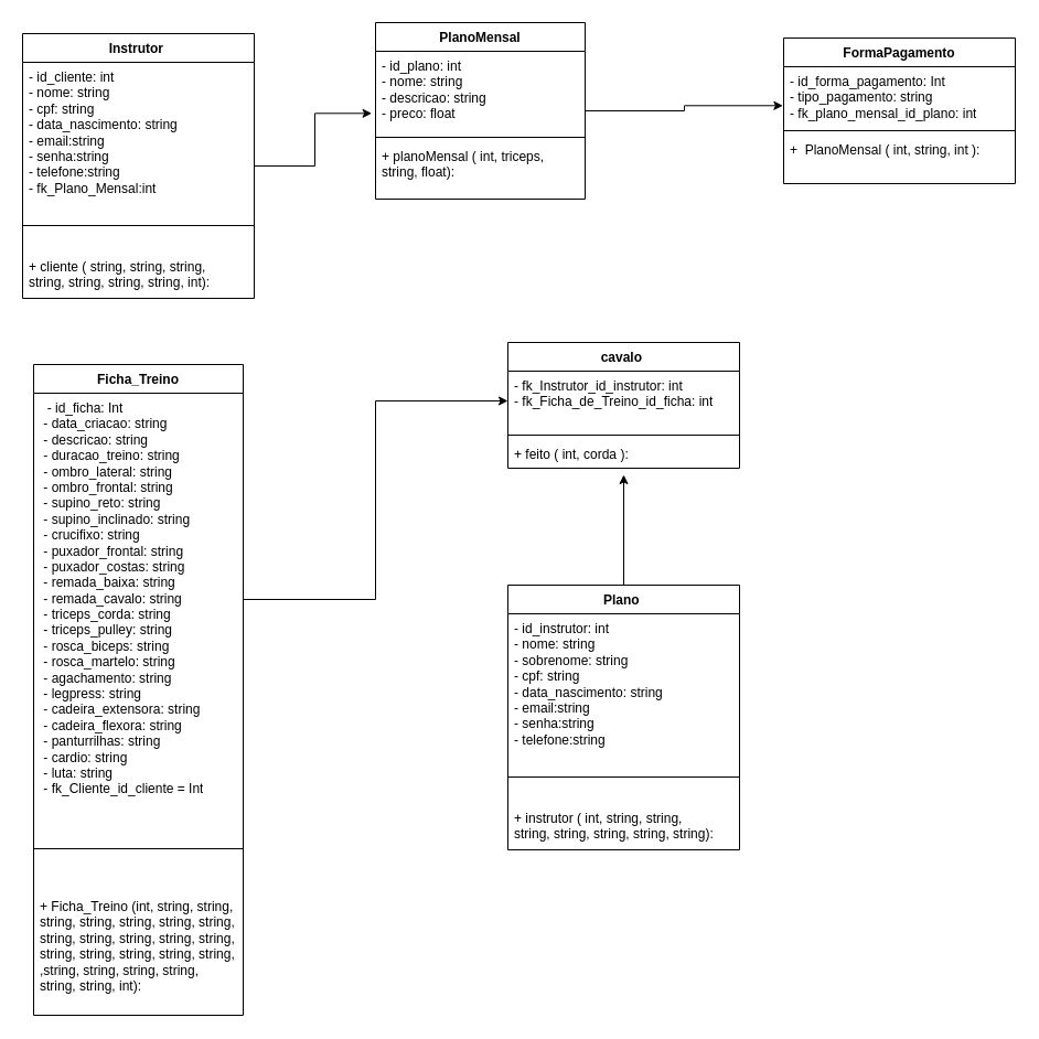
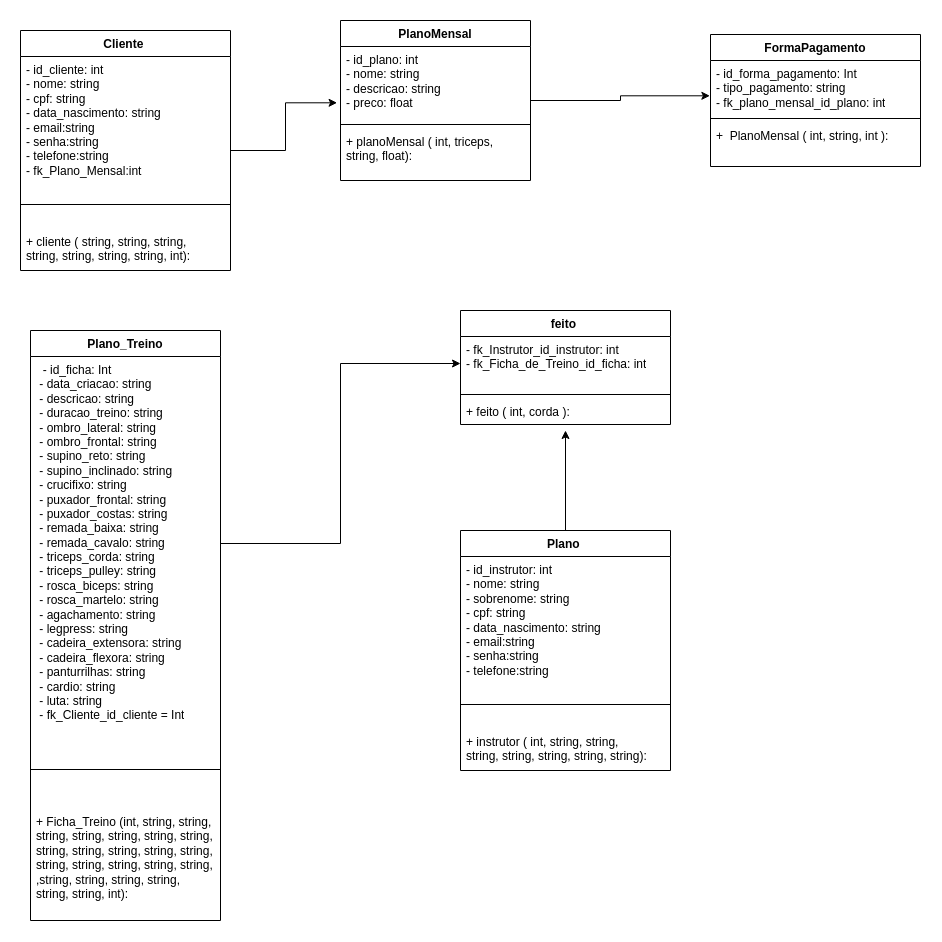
  <mxCell id="0" />
  <mxCell id="1" parent="0" />
  <mxCell id="2" value="" style="edgeStyle=orthogonalEdgeStyle;rounded=0;orthogonalLoop=1;jettySize=auto;html=1;entryX=-0.018;entryY=0.761;entryDx=0;entryDy=0;entryPerimeter=0;" edge="1" parent="1" source="3" target="12"><mxGeometry relative="1" as="geometry" /></mxCell>
- <mxCell id="3" value="Instrutor&amp;nbsp;" style="swimlane;fontStyle=1;align=center;verticalAlign=top;childLayout=stackLayout;horizontal=1;startSize=26;horizontalStack=0;resizeParent=1;resizeParentMax=0;resizeLast=0;collapsible=1;marginBottom=0;whiteSpace=wrap;html=1;" vertex="1" parent="1"><mxGeometry x="20" y="30" width="210" height="240" as="geometry" /></mxCell>
+ <mxCell id="3" value="Cliente&amp;nbsp;" style="swimlane;fontStyle=1;align=center;verticalAlign=top;childLayout=stackLayout;horizontal=1;startSize=26;horizontalStack=0;resizeParent=1;resizeParentMax=0;resizeLast=0;collapsible=1;marginBottom=0;whiteSpace=wrap;html=1;" vertex="1" parent="1"><mxGeometry x="20" y="30" width="210" height="240" as="geometry" /></mxCell>
  <mxCell id="4" value="- id_cliente: int&lt;br&gt;- nome: string&lt;br&gt;- cpf: string&lt;br&gt;- data_nascimento: string&lt;br&gt;- email:string&lt;br&gt;- senha:string&lt;br&gt;- telefone:string&lt;br&gt;- fk_Plano_Mensal:int&amp;nbsp;" style="text;strokeColor=none;fillColor=none;align=left;verticalAlign=top;spacingLeft=4;spacingRight=4;overflow=hidden;rotatable=0;points=[[0,0.5],[1,0.5]];portConstraint=eastwest;whiteSpace=wrap;html=1;" vertex="1" parent="3"><mxGeometry y="26" width="210" height="124" as="geometry" /></mxCell>
  <mxCell id="5" value="" style="line;strokeWidth=1;fillColor=none;align=left;verticalAlign=middle;spacingTop=-1;spacingLeft=3;spacingRight=3;rotatable=0;labelPosition=right;points=[];portConstraint=eastwest;strokeColor=inherit;" vertex="1" parent="3"><mxGeometry y="150" width="210" height="48" as="geometry" /></mxCell>
  <mxCell id="6" value="+ cliente ( string, string, string, string,&amp;nbsp;string, string, string, int):" style="text;strokeColor=none;fillColor=none;align=left;verticalAlign=top;spacingLeft=4;spacingRight=4;overflow=hidden;rotatable=0;points=[[0,0.5],[1,0.5]];portConstraint=eastwest;whiteSpace=wrap;html=1;" vertex="1" parent="3"><mxGeometry y="198" width="210" height="42" as="geometry" /></mxCell>
- <mxCell id="7" value="cavalo&amp;nbsp;" style="swimlane;fontStyle=1;align=center;verticalAlign=top;childLayout=stackLayout;horizontal=1;startSize=26;horizontalStack=0;resizeParent=1;resizeParentMax=0;resizeLast=0;collapsible=1;marginBottom=0;whiteSpace=wrap;html=1;" vertex="1" parent="1"><mxGeometry x="460" y="310" width="210" height="114" as="geometry" /></mxCell>
+ <mxCell id="7" value="feito&amp;nbsp;" style="swimlane;fontStyle=1;align=center;verticalAlign=top;childLayout=stackLayout;horizontal=1;startSize=26;horizontalStack=0;resizeParent=1;resizeParentMax=0;resizeLast=0;collapsible=1;marginBottom=0;whiteSpace=wrap;html=1;" vertex="1" parent="1"><mxGeometry x="460" y="310" width="210" height="114" as="geometry" /></mxCell>
  <mxCell id="8" value="&lt;div&gt;- fk_Instrutor_id_instrutor: int&lt;/div&gt;&lt;div&gt;- fk_Ficha_de_Treino_id_ficha: int&lt;/div&gt;" style="text;strokeColor=none;fillColor=none;align=left;verticalAlign=top;spacingLeft=4;spacingRight=4;overflow=hidden;rotatable=0;points=[[0,0.5],[1,0.5]];portConstraint=eastwest;whiteSpace=wrap;html=1;" vertex="1" parent="7"><mxGeometry y="26" width="210" height="54" as="geometry" /></mxCell>
  <mxCell id="9" value="" style="line;strokeWidth=1;fillColor=none;align=left;verticalAlign=middle;spacingTop=-1;spacingLeft=3;spacingRight=3;rotatable=0;labelPosition=right;points=[];portConstraint=eastwest;strokeColor=inherit;" vertex="1" parent="7"><mxGeometry y="80" width="210" height="8" as="geometry" /></mxCell>
  <mxCell id="10" value="+ feito&amp;nbsp;( int, corda ):" style="text;strokeColor=none;fillColor=none;align=left;verticalAlign=top;spacingLeft=4;spacingRight=4;overflow=hidden;rotatable=0;points=[[0,0.5],[1,0.5]];portConstraint=eastwest;whiteSpace=wrap;html=1;" vertex="1" parent="7"><mxGeometry y="88" width="210" height="26" as="geometry" /></mxCell>
  <mxCell id="11" value="PlanoMensal" style="swimlane;fontStyle=1;align=center;verticalAlign=top;childLayout=stackLayout;horizontal=1;startSize=26;horizontalStack=0;resizeParent=1;resizeParentMax=0;resizeLast=0;collapsible=1;marginBottom=0;whiteSpace=wrap;html=1;" vertex="1" parent="1"><mxGeometry x="340" y="20" width="190" height="160" as="geometry" /></mxCell>
  <mxCell id="12" value="- id_plano: int&lt;br&gt;- nome: string&lt;br&gt;- descricao: string&lt;br&gt;- preco: float" style="text;strokeColor=none;fillColor=none;align=left;verticalAlign=top;spacingLeft=4;spacingRight=4;overflow=hidden;rotatable=0;points=[[0,0.5],[1,0.5]];portConstraint=eastwest;whiteSpace=wrap;html=1;" vertex="1" parent="11"><mxGeometry y="26" width="190" height="74" as="geometry" /></mxCell>
  <mxCell id="13" value="" style="line;strokeWidth=1;fillColor=none;align=left;verticalAlign=middle;spacingTop=-1;spacingLeft=3;spacingRight=3;rotatable=0;labelPosition=right;points=[];portConstraint=eastwest;strokeColor=inherit;" vertex="1" parent="11"><mxGeometry y="100" width="190" height="8" as="geometry" /></mxCell>
  <mxCell id="14" value="+ planoMensal ( int, triceps, string, float):" style="text;strokeColor=none;fillColor=none;align=left;verticalAlign=top;spacingLeft=4;spacingRight=4;overflow=hidden;rotatable=0;points=[[0,0.5],[1,0.5]];portConstraint=eastwest;whiteSpace=wrap;html=1;" vertex="1" parent="11"><mxGeometry y="108" width="190" height="52" as="geometry" /></mxCell>
  <mxCell id="15" style="edgeStyle=orthogonalEdgeStyle;rounded=0;orthogonalLoop=1;jettySize=auto;html=1;" edge="1" parent="1" source="16"><mxGeometry relative="1" as="geometry"><mxPoint x="565" y="430" as="targetPoint" /></mxGeometry></mxCell>
  <mxCell id="16" value="Plano&amp;nbsp;" style="swimlane;fontStyle=1;align=center;verticalAlign=top;childLayout=stackLayout;horizontal=1;startSize=26;horizontalStack=0;resizeParent=1;resizeParentMax=0;resizeLast=0;collapsible=1;marginBottom=0;whiteSpace=wrap;html=1;" vertex="1" parent="1"><mxGeometry x="460" y="530" width="210" height="240" as="geometry" /></mxCell>
  <mxCell id="17" value="- id_instrutor: int&lt;br&gt;- nome: string&lt;br&gt;- sobrenome: string&lt;br&gt;- cpf: string&lt;br&gt;- data_nascimento: string&lt;br&gt;- email:string&lt;br&gt;- senha:string&lt;br&gt;- telefone:string&lt;br&gt;-&amp;nbsp;&amp;nbsp;" style="text;strokeColor=none;fillColor=none;align=left;verticalAlign=top;spacingLeft=4;spacingRight=4;overflow=hidden;rotatable=0;points=[[0,0.5],[1,0.5]];portConstraint=eastwest;whiteSpace=wrap;html=1;" vertex="1" parent="16"><mxGeometry y="26" width="210" height="124" as="geometry" /></mxCell>
  <mxCell id="18" value="" style="line;strokeWidth=1;fillColor=none;align=left;verticalAlign=middle;spacingTop=-1;spacingLeft=3;spacingRight=3;rotatable=0;labelPosition=right;points=[];portConstraint=eastwest;strokeColor=inherit;" vertex="1" parent="16"><mxGeometry y="150" width="210" height="48" as="geometry" /></mxCell>
  <mxCell id="19" value="+ instrutor ( int, string, string, string,&amp;nbsp;string, string, string, string):" style="text;strokeColor=none;fillColor=none;align=left;verticalAlign=top;spacingLeft=4;spacingRight=4;overflow=hidden;rotatable=0;points=[[0,0.5],[1,0.5]];portConstraint=eastwest;whiteSpace=wrap;html=1;" vertex="1" parent="16"><mxGeometry y="198" width="210" height="42" as="geometry" /></mxCell>
- <mxCell id="20" value="Ficha_Treino" style="swimlane;fontStyle=1;align=center;verticalAlign=top;childLayout=stackLayout;horizontal=1;startSize=26;horizontalStack=0;resizeParent=1;resizeParentMax=0;resizeLast=0;collapsible=1;marginBottom=0;whiteSpace=wrap;html=1;" vertex="1" parent="1"><mxGeometry x="30" y="330" width="190" height="590" as="geometry" /></mxCell>
+ <mxCell id="20" value="Plano_Treino" style="swimlane;fontStyle=1;align=center;verticalAlign=top;childLayout=stackLayout;horizontal=1;startSize=26;horizontalStack=0;resizeParent=1;resizeParentMax=0;resizeLast=0;collapsible=1;marginBottom=0;whiteSpace=wrap;html=1;" vertex="1" parent="1"><mxGeometry x="30" y="330" width="190" height="590" as="geometry" /></mxCell>
  <mxCell id="21" value="&lt;div&gt;&amp;nbsp;&amp;nbsp;- id_ficha: Int&lt;/div&gt;&lt;div&gt;&amp;nbsp;- data_criacao: string&lt;/div&gt;&lt;div&gt;&amp;nbsp;- descricao: string&lt;/div&gt;&lt;div&gt;&amp;nbsp;- duracao_treino: string&lt;/div&gt;&lt;div&gt;&amp;nbsp;- ombro_lateral: string&lt;/div&gt;&lt;div&gt;&amp;nbsp;- ombro_frontal: string&lt;/div&gt;&lt;div&gt;&amp;nbsp;- supino_reto: string&lt;/div&gt;&lt;div&gt;&amp;nbsp;- supino_inclinado: string&lt;/div&gt;&lt;div&gt;&amp;nbsp;- crucifixo: string&lt;/div&gt;&lt;div&gt;&amp;nbsp;- puxador_frontal: string&lt;/div&gt;&lt;div&gt;&amp;nbsp;- puxador_costas: string&lt;/div&gt;&lt;div&gt;&amp;nbsp;- remada_baixa: string&lt;/div&gt;&lt;div&gt;&amp;nbsp;- remada_cavalo: string&lt;/div&gt;&lt;div&gt;&amp;nbsp;- triceps_corda: string&lt;/div&gt;&lt;div&gt;&amp;nbsp;- triceps_pulley: string&lt;/div&gt;&lt;div&gt;&amp;nbsp;- rosca_biceps: string&lt;/div&gt;&lt;div&gt;&amp;nbsp;- rosca_martelo: string&lt;/div&gt;&lt;div&gt;&amp;nbsp;- agachamento: string&lt;/div&gt;&lt;div&gt;&amp;nbsp;- legpress: string&lt;/div&gt;&lt;div&gt;&amp;nbsp;- cadeira_extensora: string&lt;/div&gt;&lt;div&gt;&amp;nbsp;- cadeira_flexora: string&lt;/div&gt;&lt;div&gt;&amp;nbsp;- panturrilhas: string&lt;/div&gt;&lt;div&gt;&amp;nbsp;- cardio: string&lt;/div&gt;&lt;div&gt;&amp;nbsp;- luta: string&lt;/div&gt;&lt;div&gt;&amp;nbsp;- fk_Cliente_id_cliente = Int&lt;/div&gt;" style="text;strokeColor=none;fillColor=none;align=left;verticalAlign=top;spacingLeft=4;spacingRight=4;overflow=hidden;rotatable=0;points=[[0,0.5],[1,0.5]];portConstraint=eastwest;whiteSpace=wrap;html=1;" vertex="1" parent="20"><mxGeometry y="26" width="190" height="374" as="geometry" /></mxCell>
  <mxCell id="22" value="" style="line;strokeWidth=1;fillColor=none;align=left;verticalAlign=middle;spacingTop=-1;spacingLeft=3;spacingRight=3;rotatable=0;labelPosition=right;points=[];portConstraint=eastwest;strokeColor=inherit;" vertex="1" parent="20"><mxGeometry y="400" width="190" height="78" as="geometry" /></mxCell>
  <mxCell id="23" value="+ Ficha_Treino&amp;nbsp;&lt;span style=&quot;background-color: initial;&quot;&gt;(int, string, string, string, string,&amp;nbsp;&lt;/span&gt;&lt;span style=&quot;background-color: initial;&quot;&gt;string, string, string, string, string,&amp;nbsp;&lt;/span&gt;&lt;span style=&quot;background-color: initial;&quot;&gt;string, string, string, string, string,&amp;nbsp;&lt;/span&gt;&lt;span style=&quot;background-color: initial;&quot;&gt;string, string, string, ,string, string,&amp;nbsp;&lt;/span&gt;&lt;span style=&quot;background-color: initial;&quot;&gt;string, string, string, string, int):&lt;/span&gt;&lt;span style=&quot;background-color: initial;&quot;&gt;&lt;br&gt;&lt;/span&gt;" style="text;strokeColor=none;fillColor=none;align=left;verticalAlign=top;spacingLeft=4;spacingRight=4;overflow=hidden;rotatable=0;points=[[0,0.5],[1,0.5]];portConstraint=eastwest;whiteSpace=wrap;html=1;" vertex="1" parent="20"><mxGeometry y="478" width="190" height="112" as="geometry" /></mxCell>
  <mxCell id="24" value="FormaPagamento" style="swimlane;fontStyle=1;align=center;verticalAlign=top;childLayout=stackLayout;horizontal=1;startSize=26;horizontalStack=0;resizeParent=1;resizeParentMax=0;resizeLast=0;collapsible=1;marginBottom=0;whiteSpace=wrap;html=1;" vertex="1" parent="1"><mxGeometry x="710" y="34" width="210" height="132" as="geometry" /></mxCell>
  <mxCell id="25" value="&lt;div&gt;- id_forma_pagamento: Int&lt;/div&gt;&lt;div&gt;- tipo_pagamento: string&lt;/div&gt;&lt;div&gt;- fk_plano_mensal_id_plano: int&lt;/div&gt;" style="text;strokeColor=none;fillColor=none;align=left;verticalAlign=top;spacingLeft=4;spacingRight=4;overflow=hidden;rotatable=0;points=[[0,0.5],[1,0.5]];portConstraint=eastwest;whiteSpace=wrap;html=1;" vertex="1" parent="24"><mxGeometry y="26" width="210" height="54" as="geometry" /></mxCell>
  <mxCell id="26" value="" style="line;strokeWidth=1;fillColor=none;align=left;verticalAlign=middle;spacingTop=-1;spacingLeft=3;spacingRight=3;rotatable=0;labelPosition=right;points=[];portConstraint=eastwest;strokeColor=inherit;" vertex="1" parent="24"><mxGeometry y="80" width="210" height="8" as="geometry" /></mxCell>
  <mxCell id="27" value="+&amp;nbsp; PlanoMensal ( int, string, int ):" style="text;strokeColor=none;fillColor=none;align=left;verticalAlign=top;spacingLeft=4;spacingRight=4;overflow=hidden;rotatable=0;points=[[0,0.5],[1,0.5]];portConstraint=eastwest;whiteSpace=wrap;html=1;" vertex="1" parent="24"><mxGeometry y="88" width="210" height="44" as="geometry" /></mxCell>
  <mxCell id="28" style="edgeStyle=orthogonalEdgeStyle;rounded=0;orthogonalLoop=1;jettySize=auto;html=1;entryX=-0.003;entryY=0.654;entryDx=0;entryDy=0;entryPerimeter=0;" edge="1" parent="1" source="11" target="25"><mxGeometry relative="1" as="geometry" /></mxCell>
  <mxCell id="29" style="edgeStyle=orthogonalEdgeStyle;rounded=0;orthogonalLoop=1;jettySize=auto;html=1;exitX=1;exitY=0.5;exitDx=0;exitDy=0;entryX=0;entryY=0.5;entryDx=0;entryDy=0;" edge="1" parent="1" source="21" target="8"><mxGeometry relative="1" as="geometry" /></mxCell>
